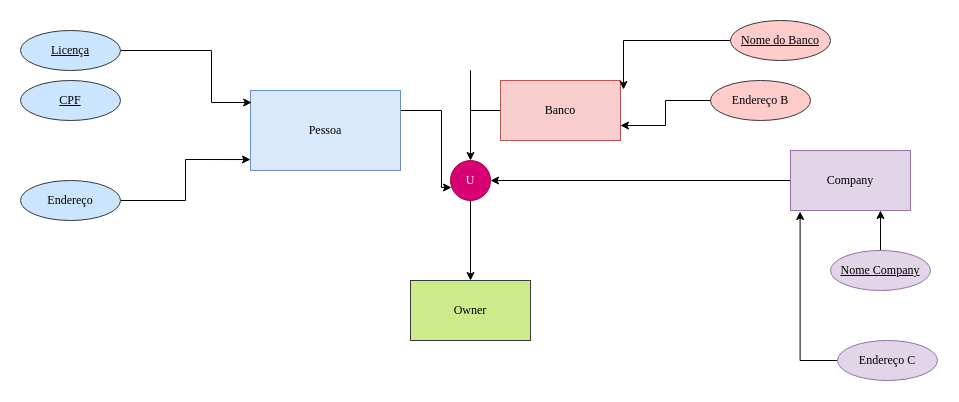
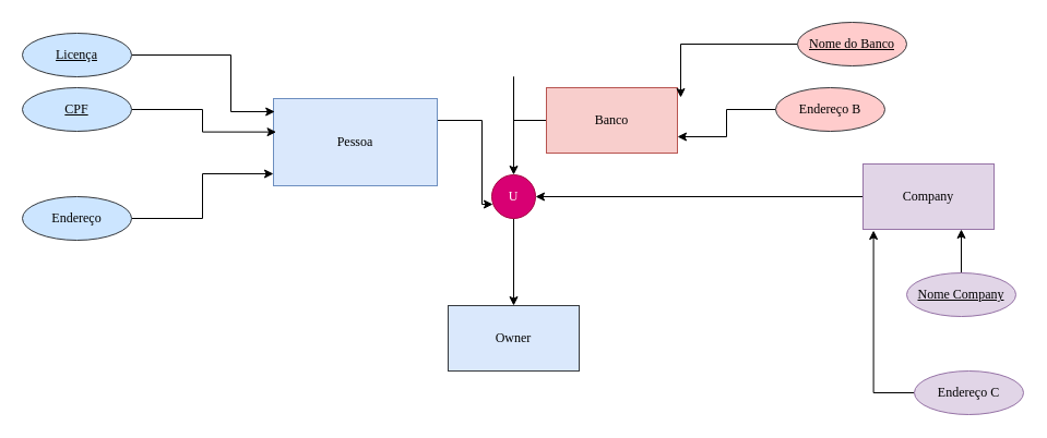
  <mxCell id="0" />
  <mxCell id="1" parent="0" />
  <mxCell id="2" style="edgeStyle=orthogonalEdgeStyle;rounded=0;orthogonalLoop=1;jettySize=auto;html=1;entryX=0.025;entryY=0.675;entryDx=0;entryDy=0;entryPerimeter=0;fontFamily=Times New Roman;" parent="1" source="3" target="9" edge="1"><mxGeometry relative="1" as="geometry"><Array as="points"><mxPoint x="441" y="110" /></Array></mxGeometry></mxCell>
  <mxCell id="3" value="Pessoa" style="rounded=0;whiteSpace=wrap;html=1;fillColor=#dae8fc;strokeColor=#6c8ebf;fontFamily=Times New Roman;" parent="1" vertex="1"><mxGeometry x="250" y="90" width="150" height="80" as="geometry" /></mxCell>
  <mxCell id="4" style="edgeStyle=orthogonalEdgeStyle;rounded=0;orthogonalLoop=1;jettySize=auto;html=1;fontFamily=Times New Roman;" parent="1" source="5" target="9" edge="1"><mxGeometry relative="1" as="geometry"><Array as="points"><mxPoint x="470" y="70" /><mxPoint x="470" y="270" /></Array></mxGeometry></mxCell>
  <mxCell id="5" value="Banco" style="rounded=0;whiteSpace=wrap;html=1;fontFamily=Times New Roman;fillColor=#f8cecc;strokeColor=#b85450;" parent="1" vertex="1"><mxGeometry x="500" y="80" width="120" height="60" as="geometry" /></mxCell>
  <mxCell id="6" style="edgeStyle=orthogonalEdgeStyle;rounded=0;orthogonalLoop=1;jettySize=auto;html=1;entryX=1;entryY=0.5;entryDx=0;entryDy=0;fontFamily=Times New Roman;" edge="1" parent="1" source="7" target="9"><mxGeometry relative="1" as="geometry" /></mxCell>
  <mxCell id="7" value="Company" style="rounded=0;whiteSpace=wrap;html=1;fontFamily=Times New Roman;fillColor=#e1d5e7;strokeColor=#9673a6;" parent="1" vertex="1"><mxGeometry x="790" y="150" width="120" height="60" as="geometry" /></mxCell>
  <mxCell id="8" style="edgeStyle=orthogonalEdgeStyle;rounded=0;orthogonalLoop=1;jettySize=auto;html=1;exitX=0.5;exitY=1;exitDx=0;exitDy=0;entryX=0.5;entryY=0;entryDx=0;entryDy=0;fontFamily=Times New Roman;" parent="1" source="9" target="10" edge="1"><mxGeometry relative="1" as="geometry" /></mxCell>
  <mxCell id="9" value="U" style="ellipse;whiteSpace=wrap;html=1;aspect=fixed;fontFamily=Times New Roman;fillColor=#d80073;fontColor=#ffffff;strokeColor=#A50040;" parent="1" vertex="1"><mxGeometry x="450" y="160" width="40" height="40" as="geometry" /></mxCell>
- <mxCell id="10" value="Owner" style="rounded=0;whiteSpace=wrap;html=1;fontFamily=Times New Roman;fillColor=#cdeb8b;strokeColor=#36393d;" parent="1" vertex="1"><mxGeometry x="410" y="280" width="120" height="60" as="geometry" /></mxCell>
+ <mxCell id="10" value="Owner" style="rounded=0;whiteSpace=wrap;html=1;fontFamily=Times New Roman;fillColor=#dae8fc;strokeColor=#36393d;" parent="1" vertex="1"><mxGeometry x="410" y="280" width="120" height="60" as="geometry" /></mxCell>
  <mxCell id="11" style="edgeStyle=orthogonalEdgeStyle;rounded=0;orthogonalLoop=1;jettySize=auto;html=1;entryX=0.008;entryY=0.15;entryDx=0;entryDy=0;entryPerimeter=0;fontFamily=Times New Roman;" parent="1" source="12" target="3" edge="1"><mxGeometry relative="1" as="geometry"><Array as="points"><mxPoint x="211" y="50" /></Array></mxGeometry></mxCell>
  <mxCell id="12" value="Licença" style="ellipse;whiteSpace=wrap;html=1;align=center;fontStyle=4;fontFamily=Times New Roman;fillColor=#cce5ff;strokeColor=#36393d;" parent="1" vertex="1"><mxGeometry x="20" y="30" width="100" height="40" as="geometry" /></mxCell>
+ <mxCell id="13" style="edgeStyle=orthogonalEdgeStyle;rounded=0;orthogonalLoop=1;jettySize=auto;html=1;entryX=0.017;entryY=0.383;entryDx=0;entryDy=0;entryPerimeter=0;fontFamily=Times New Roman;" parent="1" source="14" target="3" edge="1"><mxGeometry relative="1" as="geometry" /></mxCell>
  <mxCell id="14" value="CPF" style="ellipse;whiteSpace=wrap;html=1;align=center;fontStyle=4;fontFamily=Times New Roman;fillColor=#cce5ff;strokeColor=#36393d;" parent="1" vertex="1"><mxGeometry x="20" y="80" width="100" height="40" as="geometry" /></mxCell>
  <mxCell id="15" style="edgeStyle=orthogonalEdgeStyle;rounded=0;orthogonalLoop=1;jettySize=auto;html=1;fontFamily=Times New Roman;entryX=0;entryY=0.863;entryDx=0;entryDy=0;entryPerimeter=0;" parent="1" source="16" target="3" edge="1"><mxGeometry relative="1" as="geometry"><mxPoint x="210" y="160" as="targetPoint" /></mxGeometry></mxCell>
  <mxCell id="16" value="Endereço" style="ellipse;whiteSpace=wrap;html=1;align=center;fontFamily=Times New Roman;fillColor=#cce5ff;strokeColor=#36393d;" parent="1" vertex="1"><mxGeometry x="20" y="180" width="100" height="40" as="geometry" /></mxCell>
  <mxCell id="17" style="edgeStyle=orthogonalEdgeStyle;rounded=0;orthogonalLoop=1;jettySize=auto;html=1;entryX=1.025;entryY=0.15;entryDx=0;entryDy=0;entryPerimeter=0;fontFamily=Times New Roman;" parent="1" source="18" target="5" edge="1"><mxGeometry relative="1" as="geometry" /></mxCell>
  <mxCell id="18" value="Nome do Banco" style="ellipse;whiteSpace=wrap;html=1;align=center;fontStyle=4;fontFamily=Times New Roman;fillColor=#ffcccc;strokeColor=#36393d;" parent="1" vertex="1"><mxGeometry x="730" y="20" width="100" height="40" as="geometry" /></mxCell>
  <mxCell id="19" style="edgeStyle=orthogonalEdgeStyle;rounded=0;orthogonalLoop=1;jettySize=auto;html=1;entryX=1;entryY=0.75;entryDx=0;entryDy=0;fontFamily=Times New Roman;" parent="1" source="20" target="5" edge="1"><mxGeometry relative="1" as="geometry" /></mxCell>
  <mxCell id="20" value="Endereço B" style="ellipse;whiteSpace=wrap;html=1;align=center;fontFamily=Times New Roman;fillColor=#ffcccc;strokeColor=#36393d;" parent="1" vertex="1"><mxGeometry x="710" y="80" width="100" height="40" as="geometry" /></mxCell>
  <mxCell id="21" style="edgeStyle=orthogonalEdgeStyle;rounded=0;orthogonalLoop=1;jettySize=auto;html=1;entryX=0.08;entryY=1.017;entryDx=0;entryDy=0;entryPerimeter=0;fontFamily=Times New Roman;" parent="1" source="22" target="7" edge="1"><mxGeometry relative="1" as="geometry"><Array as="points"><mxPoint x="800" y="360" /></Array></mxGeometry></mxCell>
  <mxCell id="22" value="Endereço C" style="ellipse;whiteSpace=wrap;html=1;align=center;fontFamily=Times New Roman;fillColor=#e1d5e7;strokeColor=#9673a6;" parent="1" vertex="1"><mxGeometry x="837" y="340" width="100" height="40" as="geometry" /></mxCell>
  <mxCell id="23" style="edgeStyle=orthogonalEdgeStyle;rounded=0;orthogonalLoop=1;jettySize=auto;html=1;entryX=0.75;entryY=1;entryDx=0;entryDy=0;fontFamily=Times New Roman;" parent="1" source="24" target="7" edge="1"><mxGeometry relative="1" as="geometry" /></mxCell>
  <mxCell id="24" value="Nome Company" style="ellipse;whiteSpace=wrap;html=1;align=center;fontStyle=4;fontFamily=Times New Roman;fillColor=#e1d5e7;strokeColor=#9673a6;" parent="1" vertex="1"><mxGeometry x="830" y="250" width="100" height="40" as="geometry" /></mxCell>
